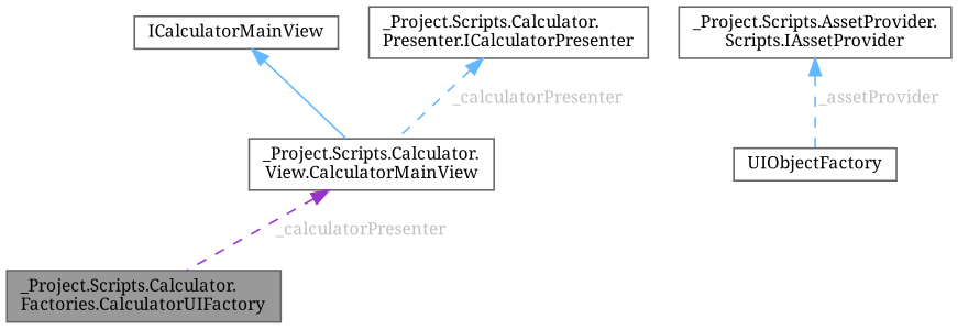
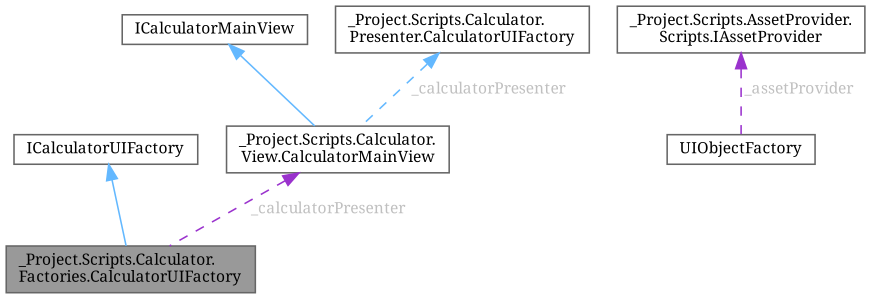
  digraph {
    fontname="Noto Serif"
    rankdir=TB
    node [color=gray40 fillcolor=white fontname="Noto Serif" fontsize=10 shape=box style=filled]
    edge [color=steelblue1 dir=back fontcolor=grey fontname="Noto Serif" fontsize=10 labelfontname=Helvetica labelfontsize=10 style=dashed]
    n1 [fillcolor=grey60 fontcolor=black height=0.2 label="_Project.Scripts.Calculator.\lFactories.CalculatorUIFactory" width=0.4]
    n2 [height=0.2 label=UIObjectFactory width=0.4]
    n3 [height=0.2 label="_Project.Scripts.AssetProvider.\lScripts.IAssetProvider" width=0.4]
+   n4 [height=0.2 label=ICalculatorUIFactory width=0.4]
    n5 [height=0.2 label="_Project.Scripts.Calculator.\lView.CalculatorMainView" width=0.4]
    n6 [height=0.2 label=ICalculatorMainView width=0.4]
-   n7 [height=0.2 label="_Project.Scripts.Calculator.\lPresenter.ICalculatorPresenter" width=0.4]
-   n3 -> n2 [label=" _assetProvider"]
+   n7 [height=0.2 label="_Project.Scripts.Calculator.\lPresenter.CalculatorUIFactory" width=0.4]
+   n3 -> n2 [color=darkorchid3 label=" _assetProvider"]
+   n4 -> n1 [style=solid fontcolor=""]
    n5 -> n1 [color=darkorchid3 label=" _calculatorPresenter"]
    n6 -> n5 [style=solid fontcolor=""]
    n7 -> n5 [label=" _calculatorPresenter"]
  }
